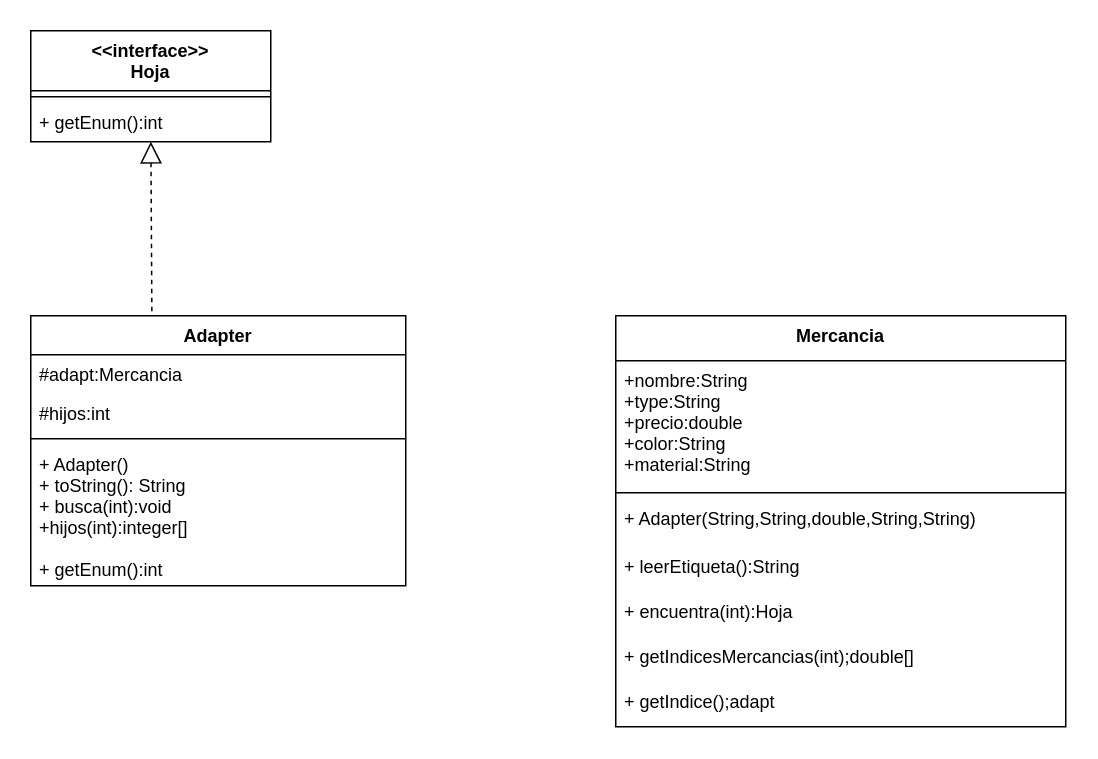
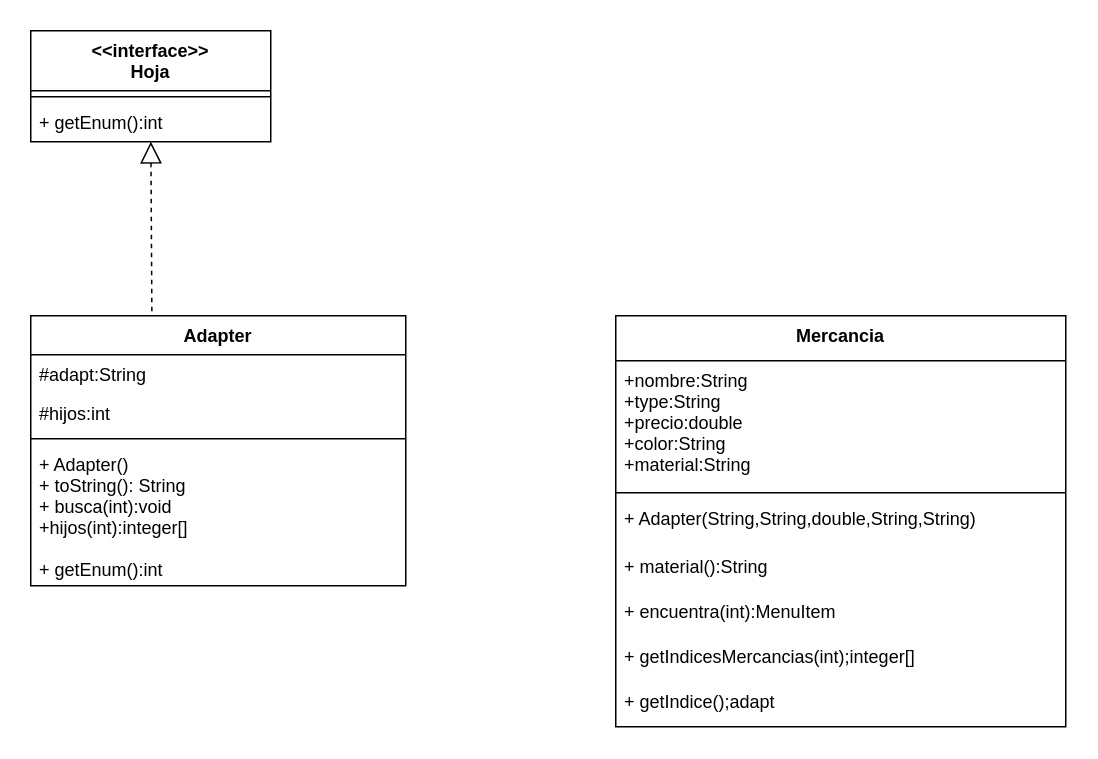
  <mxCell id="0" />
  <mxCell id="1" parent="0" />
  <mxCell id="2" value="Adapter" style="swimlane;fontStyle=1;align=center;verticalAlign=top;childLayout=stackLayout;horizontal=1;startSize=26;horizontalStack=0;resizeParent=1;resizeParentMax=0;resizeLast=0;collapsible=1;marginBottom=0;" parent="1" vertex="1"><mxGeometry x="20" y="210" width="250" height="180" as="geometry" /></mxCell>
- <mxCell id="3" value="#adapt:Mercancia" style="text;strokeColor=none;fillColor=none;align=left;verticalAlign=top;spacingLeft=4;spacingRight=4;overflow=hidden;rotatable=0;points=[[0,0.5],[1,0.5]];portConstraint=eastwest;" vertex="1" parent="2"><mxGeometry y="26" width="250" height="26" as="geometry" /></mxCell>
+ <mxCell id="3" value="#adapt:String" style="text;strokeColor=none;fillColor=none;align=left;verticalAlign=top;spacingLeft=4;spacingRight=4;overflow=hidden;rotatable=0;points=[[0,0.5],[1,0.5]];portConstraint=eastwest;" vertex="1" parent="2"><mxGeometry y="26" width="250" height="26" as="geometry" /></mxCell>
  <mxCell id="4" value="#hijos:int" style="text;strokeColor=none;fillColor=none;align=left;verticalAlign=top;spacingLeft=4;spacingRight=4;overflow=hidden;rotatable=0;points=[[0,0.5],[1,0.5]];portConstraint=eastwest;" parent="2" vertex="1"><mxGeometry y="52" width="250" height="26" as="geometry" /></mxCell>
  <mxCell id="5" value="" style="line;strokeWidth=1;fillColor=none;align=left;verticalAlign=middle;spacingTop=-1;spacingLeft=3;spacingRight=3;rotatable=0;labelPosition=right;points=[];portConstraint=eastwest;" parent="2" vertex="1"><mxGeometry y="78" width="250" height="8" as="geometry" /></mxCell>
  <mxCell id="6" value="+ Adapter()&#10;+ toString(): String&#10;+ busca(int):void&#10;+hijos(int):integer[]" style="text;strokeColor=none;fillColor=none;align=left;verticalAlign=top;spacingLeft=4;spacingRight=4;overflow=hidden;rotatable=0;points=[[0,0.5],[1,0.5]];portConstraint=eastwest;" parent="2" vertex="1"><mxGeometry y="86" width="250" height="70" as="geometry" /></mxCell>
  <mxCell id="7" value="+ getEnum():int" style="text;strokeColor=none;fillColor=none;align=left;verticalAlign=top;spacingLeft=4;spacingRight=4;overflow=hidden;rotatable=0;points=[[0,0.5],[1,0.5]];portConstraint=eastwest;" vertex="1" parent="2"><mxGeometry y="156" width="250" height="24" as="geometry" /></mxCell>
  <mxCell id="8" value="Mercancia" style="swimlane;fontStyle=1;align=center;verticalAlign=top;childLayout=stackLayout;horizontal=1;startSize=30;horizontalStack=0;resizeParent=1;resizeParentMax=0;resizeLast=0;collapsible=1;marginBottom=0;" parent="1" vertex="1"><mxGeometry x="410" y="210" width="300" height="274" as="geometry" /></mxCell>
  <mxCell id="9" value="+nombre:String&#10;+type:String&#10;+precio:double&#10;+color:String&#10;+material:String" style="text;strokeColor=none;fillColor=none;align=left;verticalAlign=top;spacingLeft=4;spacingRight=4;overflow=hidden;rotatable=0;points=[[0,0.5],[1,0.5]];portConstraint=eastwest;" parent="8" vertex="1"><mxGeometry y="30" width="300" height="84" as="geometry" /></mxCell>
  <mxCell id="10" value="" style="line;strokeWidth=1;fillColor=none;align=left;verticalAlign=middle;spacingTop=-1;spacingLeft=3;spacingRight=3;rotatable=0;labelPosition=right;points=[];portConstraint=eastwest;" parent="8" vertex="1"><mxGeometry y="114" width="300" height="8" as="geometry" /></mxCell>
  <mxCell id="11" value="+ Adapter(String,String,double,String,String)" style="text;strokeColor=none;fillColor=none;align=left;verticalAlign=top;spacingLeft=4;spacingRight=4;overflow=hidden;rotatable=0;points=[[0,0.5],[1,0.5]];portConstraint=eastwest;" parent="8" vertex="1"><mxGeometry y="122" width="300" height="32" as="geometry" /></mxCell>
- <mxCell id="12" value="+ leerEtiqueta():String" style="text;strokeColor=none;fillColor=none;align=left;verticalAlign=top;spacingLeft=4;spacingRight=4;overflow=hidden;rotatable=0;points=[[0,0.5],[1,0.5]];portConstraint=eastwest;" parent="8" vertex="1"><mxGeometry y="154" width="300" height="30" as="geometry" /></mxCell>
- <mxCell id="13" value="+ encuentra(int):Hoja" style="text;strokeColor=none;fillColor=none;align=left;verticalAlign=top;spacingLeft=4;spacingRight=4;overflow=hidden;rotatable=0;points=[[0,0.5],[1,0.5]];portConstraint=eastwest;" parent="8" vertex="1"><mxGeometry y="184" width="300" height="30" as="geometry" /></mxCell>
- <mxCell id="14" value="+ getIndicesMercancias(int);double[]" style="text;strokeColor=none;fillColor=none;align=left;verticalAlign=top;spacingLeft=4;spacingRight=4;overflow=hidden;rotatable=0;points=[[0,0.5],[1,0.5]];portConstraint=eastwest;" parent="8" vertex="1"><mxGeometry y="214" width="300" height="30" as="geometry" /></mxCell>
+ <mxCell id="12" value="+ material():String" style="text;strokeColor=none;fillColor=none;align=left;verticalAlign=top;spacingLeft=4;spacingRight=4;overflow=hidden;rotatable=0;points=[[0,0.5],[1,0.5]];portConstraint=eastwest;" parent="8" vertex="1"><mxGeometry y="154" width="300" height="30" as="geometry" /></mxCell>
+ <mxCell id="13" value="+ encuentra(int):MenuItem" style="text;strokeColor=none;fillColor=none;align=left;verticalAlign=top;spacingLeft=4;spacingRight=4;overflow=hidden;rotatable=0;points=[[0,0.5],[1,0.5]];portConstraint=eastwest;" parent="8" vertex="1"><mxGeometry y="184" width="300" height="30" as="geometry" /></mxCell>
+ <mxCell id="14" value="+ getIndicesMercancias(int);integer[]" style="text;strokeColor=none;fillColor=none;align=left;verticalAlign=top;spacingLeft=4;spacingRight=4;overflow=hidden;rotatable=0;points=[[0,0.5],[1,0.5]];portConstraint=eastwest;" parent="8" vertex="1"><mxGeometry y="214" width="300" height="30" as="geometry" /></mxCell>
  <mxCell id="15" value="+ getIndice();adapt" style="text;strokeColor=none;fillColor=none;align=left;verticalAlign=top;spacingLeft=4;spacingRight=4;overflow=hidden;rotatable=0;points=[[0,0.5],[1,0.5]];portConstraint=eastwest;" vertex="1" parent="8"><mxGeometry y="244" width="300" height="30" as="geometry" /></mxCell>
  <mxCell id="16" value="" style="endArrow=block;dashed=1;endFill=0;endSize=12;html=1;exitX=0.323;exitY=-0.017;exitDx=0;exitDy=0;exitPerimeter=0;" edge="1" parent="1" source="2" target="19"><mxGeometry width="160" relative="1" as="geometry"><mxPoint x="0" y="170" as="sourcePoint" /><mxPoint x="160" y="170" as="targetPoint" /></mxGeometry></mxCell>
  <mxCell id="17" value="&lt;&lt;interface&gt;&gt;&#10;Hoja&#10;" style="swimlane;fontStyle=1;align=center;verticalAlign=top;childLayout=stackLayout;horizontal=1;startSize=40;horizontalStack=0;resizeParent=1;resizeParentMax=0;resizeLast=0;collapsible=1;marginBottom=0;" vertex="1" parent="1"><mxGeometry x="20" y="20" width="160" height="74" as="geometry" /></mxCell>
  <mxCell id="18" value="" style="line;strokeWidth=1;fillColor=none;align=left;verticalAlign=middle;spacingTop=-1;spacingLeft=3;spacingRight=3;rotatable=0;labelPosition=right;points=[];portConstraint=eastwest;" vertex="1" parent="17"><mxGeometry y="40" width="160" height="8" as="geometry" /></mxCell>
  <mxCell id="19" value="+ getEnum():int " style="text;strokeColor=none;fillColor=none;align=left;verticalAlign=top;spacingLeft=4;spacingRight=4;overflow=hidden;rotatable=0;points=[[0,0.5],[1,0.5]];portConstraint=eastwest;" vertex="1" parent="17"><mxGeometry y="48" width="160" height="26" as="geometry" /></mxCell>
